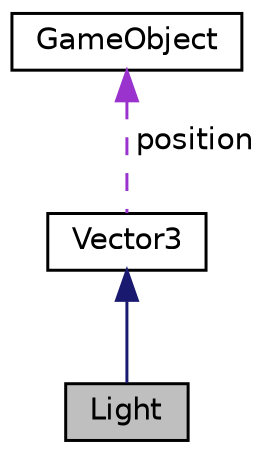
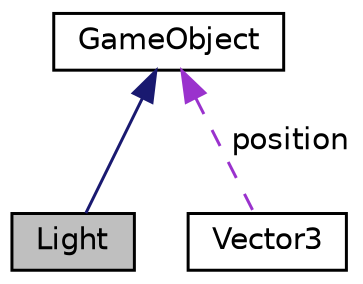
  digraph {
    node [color=black fillcolor=white fontname=Helvetica fontsize=10 shape=record style=filled]
    edge [dir=back fontname=Helvetica fontsize=10 labelfontname=Helvetica labelfontsize=10]
    n1 [fillcolor=grey75 fontcolor=black height=0.2 label=Light width=0.4]
    n2 [height=0.2 label=GameObject width=0.4]
    n3 [height=0.2 label=Vector3 width=0.4]
-   n3 -> n1 [color=midnightblue style=solid]
+   n2 -> n1 [color=midnightblue style=solid]
    n2 -> n3 [color=darkorchid3 label=" position" style=dashed]
  }
